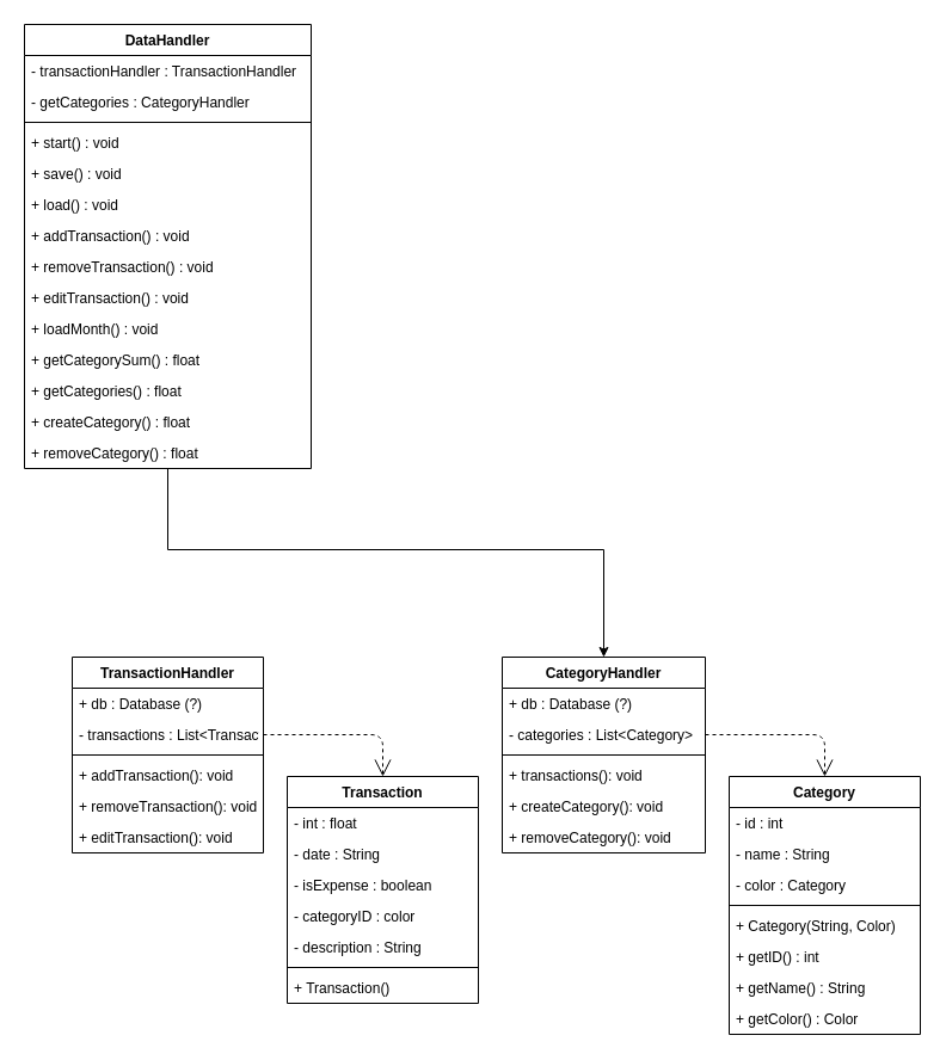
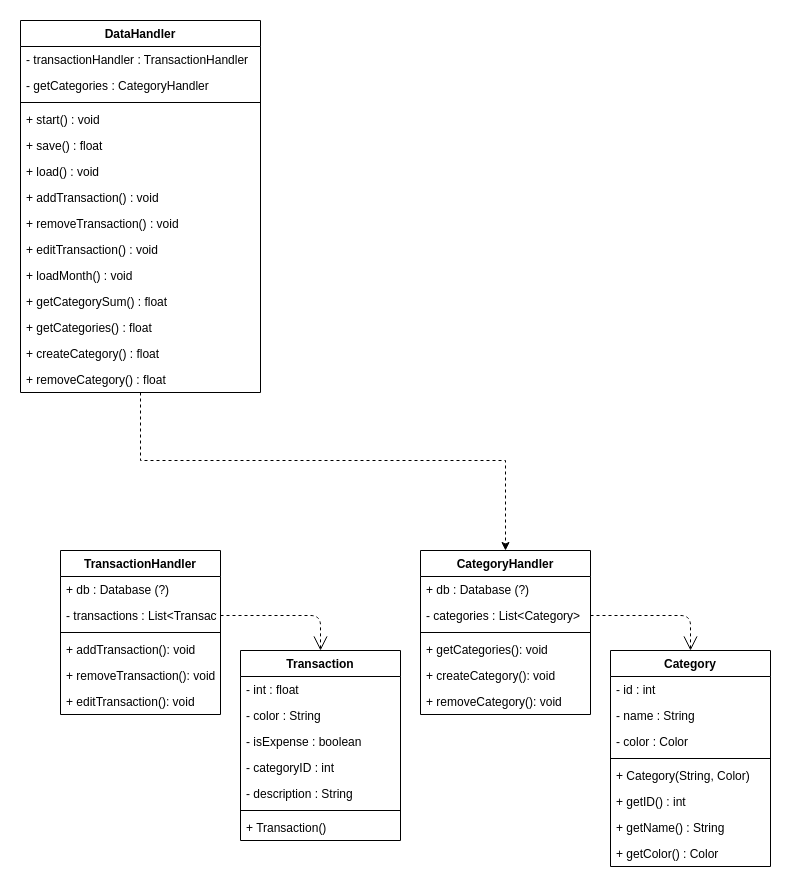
  <mxCell id="0" />
  <mxCell id="1" parent="0" />
- <mxCell id="2" style="edgeStyle=orthogonalEdgeStyle;rounded=0;orthogonalLoop=1;jettySize=auto;html=1;exitX=0.5;exitY=1;exitDx=0;exitDy=0;entryX=0.5;entryY=0;entryDx=0;entryDy=0;" edge="1" parent="1" source="3" target="26"><mxGeometry relative="1" as="geometry"><Array as="points"><mxPoint x="140" y="460" /><mxPoint x="505" y="460" /></Array></mxGeometry></mxCell>
+ <mxCell id="2" style="edgeStyle=orthogonalEdgeStyle;rounded=0;orthogonalLoop=1;jettySize=auto;html=1;exitX=0.5;exitY=1;exitDx=0;exitDy=0;entryX=0.5;entryY=0;entryDx=0;entryDy=0;dashed=1;" edge="1" parent="1" source="3" target="26"><mxGeometry relative="1" as="geometry"><Array as="points"><mxPoint x="140" y="460" /><mxPoint x="505" y="460" /></Array></mxGeometry></mxCell>
  <mxCell id="3" value="DataHandler" style="swimlane;fontStyle=1;align=center;verticalAlign=top;childLayout=stackLayout;horizontal=1;startSize=26;horizontalStack=0;resizeParent=1;resizeParentMax=0;resizeLast=0;collapsible=1;marginBottom=0;" parent="1" vertex="1"><mxGeometry x="20" y="20" width="240" height="372" as="geometry" /></mxCell>
  <mxCell id="4" value="- transactionHandler : TransactionHandler" style="text;strokeColor=none;fillColor=none;align=left;verticalAlign=top;spacingLeft=4;spacingRight=4;overflow=hidden;rotatable=0;points=[[0,0.5],[1,0.5]];portConstraint=eastwest;" parent="3" vertex="1"><mxGeometry y="26" width="240" height="26" as="geometry" /></mxCell>
  <mxCell id="5" value="- getCategories : CategoryHandler" style="text;strokeColor=none;fillColor=none;align=left;verticalAlign=top;spacingLeft=4;spacingRight=4;overflow=hidden;rotatable=0;points=[[0,0.5],[1,0.5]];portConstraint=eastwest;" vertex="1" parent="3"><mxGeometry y="52" width="240" height="26" as="geometry" /></mxCell>
  <mxCell id="6" value="" style="line;strokeWidth=1;fillColor=none;align=left;verticalAlign=middle;spacingTop=-1;spacingLeft=3;spacingRight=3;rotatable=0;labelPosition=right;points=[];portConstraint=eastwest;" parent="3" vertex="1"><mxGeometry y="78" width="240" height="8" as="geometry" /></mxCell>
  <mxCell id="7" value="+ start() : void" style="text;strokeColor=none;fillColor=none;align=left;verticalAlign=top;spacingLeft=4;spacingRight=4;overflow=hidden;rotatable=0;points=[[0,0.5],[1,0.5]];portConstraint=eastwest;" vertex="1" parent="3"><mxGeometry y="86" width="240" height="26" as="geometry" /></mxCell>
- <mxCell id="8" value="+ save() : void" style="text;strokeColor=none;fillColor=none;align=left;verticalAlign=top;spacingLeft=4;spacingRight=4;overflow=hidden;rotatable=0;points=[[0,0.5],[1,0.5]];portConstraint=eastwest;" parent="3" vertex="1"><mxGeometry y="112" width="240" height="26" as="geometry" /></mxCell>
+ <mxCell id="8" value="+ save() : float" style="text;strokeColor=none;fillColor=none;align=left;verticalAlign=top;spacingLeft=4;spacingRight=4;overflow=hidden;rotatable=0;points=[[0,0.5],[1,0.5]];portConstraint=eastwest;" parent="3" vertex="1"><mxGeometry y="112" width="240" height="26" as="geometry" /></mxCell>
  <mxCell id="9" value="+ load() : void" style="text;strokeColor=none;fillColor=none;align=left;verticalAlign=top;spacingLeft=4;spacingRight=4;overflow=hidden;rotatable=0;points=[[0,0.5],[1,0.5]];portConstraint=eastwest;" parent="3" vertex="1"><mxGeometry y="138" width="240" height="26" as="geometry" /></mxCell>
  <mxCell id="10" value="+ addTransaction() : void" style="text;strokeColor=none;fillColor=none;align=left;verticalAlign=top;spacingLeft=4;spacingRight=4;overflow=hidden;rotatable=0;points=[[0,0.5],[1,0.5]];portConstraint=eastwest;" parent="3" vertex="1"><mxGeometry y="164" width="240" height="26" as="geometry" /></mxCell>
  <mxCell id="11" value="+ removeTransaction() : void" style="text;strokeColor=none;fillColor=none;align=left;verticalAlign=top;spacingLeft=4;spacingRight=4;overflow=hidden;rotatable=0;points=[[0,0.5],[1,0.5]];portConstraint=eastwest;" parent="3" vertex="1"><mxGeometry y="190" width="240" height="26" as="geometry" /></mxCell>
  <mxCell id="12" value="+ editTransaction() : void" style="text;strokeColor=none;fillColor=none;align=left;verticalAlign=top;spacingLeft=4;spacingRight=4;overflow=hidden;rotatable=0;points=[[0,0.5],[1,0.5]];portConstraint=eastwest;" parent="3" vertex="1"><mxGeometry y="216" width="240" height="26" as="geometry" /></mxCell>
  <mxCell id="13" value="+ loadMonth() : void" style="text;strokeColor=none;fillColor=none;align=left;verticalAlign=top;spacingLeft=4;spacingRight=4;overflow=hidden;rotatable=0;points=[[0,0.5],[1,0.5]];portConstraint=eastwest;" parent="3" vertex="1"><mxGeometry y="242" width="240" height="26" as="geometry" /></mxCell>
  <mxCell id="14" value="+ getCategorySum() : float" style="text;strokeColor=none;fillColor=none;align=left;verticalAlign=top;spacingLeft=4;spacingRight=4;overflow=hidden;rotatable=0;points=[[0,0.5],[1,0.5]];portConstraint=eastwest;" parent="3" vertex="1"><mxGeometry y="268" width="240" height="26" as="geometry" /></mxCell>
  <mxCell id="15" value="+ getCategories() : float" style="text;strokeColor=none;fillColor=none;align=left;verticalAlign=top;spacingLeft=4;spacingRight=4;overflow=hidden;rotatable=0;points=[[0,0.5],[1,0.5]];portConstraint=eastwest;" parent="3" vertex="1"><mxGeometry y="294" width="240" height="26" as="geometry" /></mxCell>
  <mxCell id="16" value="+ createCategory() : float" style="text;strokeColor=none;fillColor=none;align=left;verticalAlign=top;spacingLeft=4;spacingRight=4;overflow=hidden;rotatable=0;points=[[0,0.5],[1,0.5]];portConstraint=eastwest;" parent="3" vertex="1"><mxGeometry y="320" width="240" height="26" as="geometry" /></mxCell>
  <mxCell id="17" value="+ removeCategory() : float" style="text;strokeColor=none;fillColor=none;align=left;verticalAlign=top;spacingLeft=4;spacingRight=4;overflow=hidden;rotatable=0;points=[[0,0.5],[1,0.5]];portConstraint=eastwest;" parent="3" vertex="1"><mxGeometry y="346" width="240" height="26" as="geometry" /></mxCell>
  <mxCell id="18" value="Transaction&#10;" style="swimlane;fontStyle=1;align=center;verticalAlign=top;childLayout=stackLayout;horizontal=1;startSize=26;horizontalStack=0;resizeParent=1;resizeParentMax=0;resizeLast=0;collapsible=1;marginBottom=0;" parent="1" vertex="1"><mxGeometry x="240" y="650" width="160" height="190" as="geometry" /></mxCell>
  <mxCell id="19" value="- int : float" style="text;strokeColor=none;fillColor=none;align=left;verticalAlign=top;spacingLeft=4;spacingRight=4;overflow=hidden;rotatable=0;points=[[0,0.5],[1,0.5]];portConstraint=eastwest;" parent="18" vertex="1"><mxGeometry y="26" width="160" height="26" as="geometry" /></mxCell>
- <mxCell id="20" value="- date : String" style="text;strokeColor=none;fillColor=none;align=left;verticalAlign=top;spacingLeft=4;spacingRight=4;overflow=hidden;rotatable=0;points=[[0,0.5],[1,0.5]];portConstraint=eastwest;" parent="18" vertex="1"><mxGeometry y="52" width="160" height="26" as="geometry" /></mxCell>
+ <mxCell id="20" value="- color : String" style="text;strokeColor=none;fillColor=none;align=left;verticalAlign=top;spacingLeft=4;spacingRight=4;overflow=hidden;rotatable=0;points=[[0,0.5],[1,0.5]];portConstraint=eastwest;" parent="18" vertex="1"><mxGeometry y="52" width="160" height="26" as="geometry" /></mxCell>
  <mxCell id="21" value="- isExpense : boolean" style="text;strokeColor=none;fillColor=none;align=left;verticalAlign=top;spacingLeft=4;spacingRight=4;overflow=hidden;rotatable=0;points=[[0,0.5],[1,0.5]];portConstraint=eastwest;" parent="18" vertex="1"><mxGeometry y="78" width="160" height="26" as="geometry" /></mxCell>
- <mxCell id="22" value="- categoryID : color" style="text;strokeColor=none;fillColor=none;align=left;verticalAlign=top;spacingLeft=4;spacingRight=4;overflow=hidden;rotatable=0;points=[[0,0.5],[1,0.5]];portConstraint=eastwest;" parent="18" vertex="1"><mxGeometry y="104" width="160" height="26" as="geometry" /></mxCell>
+ <mxCell id="22" value="- categoryID : int" style="text;strokeColor=none;fillColor=none;align=left;verticalAlign=top;spacingLeft=4;spacingRight=4;overflow=hidden;rotatable=0;points=[[0,0.5],[1,0.5]];portConstraint=eastwest;" parent="18" vertex="1"><mxGeometry y="104" width="160" height="26" as="geometry" /></mxCell>
  <mxCell id="23" value="- description : String" style="text;strokeColor=none;fillColor=none;align=left;verticalAlign=top;spacingLeft=4;spacingRight=4;overflow=hidden;rotatable=0;points=[[0,0.5],[1,0.5]];portConstraint=eastwest;" parent="18" vertex="1"><mxGeometry y="130" width="160" height="26" as="geometry" /></mxCell>
  <mxCell id="24" value="" style="line;strokeWidth=1;fillColor=none;align=left;verticalAlign=middle;spacingTop=-1;spacingLeft=3;spacingRight=3;rotatable=0;labelPosition=right;points=[];portConstraint=eastwest;" parent="18" vertex="1"><mxGeometry y="156" width="160" height="8" as="geometry" /></mxCell>
  <mxCell id="25" value="+ Transaction()" style="text;strokeColor=none;fillColor=none;align=left;verticalAlign=top;spacingLeft=4;spacingRight=4;overflow=hidden;rotatable=0;points=[[0,0.5],[1,0.5]];portConstraint=eastwest;" parent="18" vertex="1"><mxGeometry y="164" width="160" height="26" as="geometry" /></mxCell>
  <mxCell id="26" value="CategoryHandler" style="swimlane;fontStyle=1;align=center;verticalAlign=top;childLayout=stackLayout;horizontal=1;startSize=26;horizontalStack=0;resizeParent=1;resizeParentMax=0;resizeLast=0;collapsible=1;marginBottom=0;" vertex="1" parent="1"><mxGeometry x="420" y="550" width="170" height="164" as="geometry" /></mxCell>
  <mxCell id="27" value="+ db : Database (?)" style="text;strokeColor=none;fillColor=none;align=left;verticalAlign=top;spacingLeft=4;spacingRight=4;overflow=hidden;rotatable=0;points=[[0,0.5],[1,0.5]];portConstraint=eastwest;" vertex="1" parent="26"><mxGeometry y="26" width="170" height="26" as="geometry" /></mxCell>
  <mxCell id="28" value="- categories : List&lt;Category&gt;" style="text;strokeColor=none;fillColor=none;align=left;verticalAlign=top;spacingLeft=4;spacingRight=4;overflow=hidden;rotatable=0;points=[[0,0.5],[1,0.5]];portConstraint=eastwest;" parent="26" vertex="1"><mxGeometry y="52" width="170" height="26" as="geometry" /></mxCell>
  <mxCell id="29" value="" style="line;strokeWidth=1;fillColor=none;align=left;verticalAlign=middle;spacingTop=-1;spacingLeft=3;spacingRight=3;rotatable=0;labelPosition=right;points=[];portConstraint=eastwest;" vertex="1" parent="26"><mxGeometry y="78" width="170" height="8" as="geometry" /></mxCell>
- <mxCell id="30" value="+ transactions(): void" style="text;strokeColor=none;fillColor=none;align=left;verticalAlign=top;spacingLeft=4;spacingRight=4;overflow=hidden;rotatable=0;points=[[0,0.5],[1,0.5]];portConstraint=eastwest;" vertex="1" parent="26"><mxGeometry y="86" width="170" height="26" as="geometry" /></mxCell>
+ <mxCell id="30" value="+ getCategories(): void" style="text;strokeColor=none;fillColor=none;align=left;verticalAlign=top;spacingLeft=4;spacingRight=4;overflow=hidden;rotatable=0;points=[[0,0.5],[1,0.5]];portConstraint=eastwest;" vertex="1" parent="26"><mxGeometry y="86" width="170" height="26" as="geometry" /></mxCell>
  <mxCell id="31" value="+ createCategory(): void" style="text;strokeColor=none;fillColor=none;align=left;verticalAlign=top;spacingLeft=4;spacingRight=4;overflow=hidden;rotatable=0;points=[[0,0.5],[1,0.5]];portConstraint=eastwest;" vertex="1" parent="26"><mxGeometry y="112" width="170" height="26" as="geometry" /></mxCell>
  <mxCell id="32" value="+ removeCategory(): void" style="text;strokeColor=none;fillColor=none;align=left;verticalAlign=top;spacingLeft=4;spacingRight=4;overflow=hidden;rotatable=0;points=[[0,0.5],[1,0.5]];portConstraint=eastwest;" vertex="1" parent="26"><mxGeometry y="138" width="170" height="26" as="geometry" /></mxCell>
  <mxCell id="33" value="TransactionHandler" style="swimlane;fontStyle=1;align=center;verticalAlign=top;childLayout=stackLayout;horizontal=1;startSize=26;horizontalStack=0;resizeParent=1;resizeParentMax=0;resizeLast=0;collapsible=1;marginBottom=0;" vertex="1" parent="1"><mxGeometry x="60" y="550" width="160" height="164" as="geometry" /></mxCell>
  <mxCell id="34" value="+ db : Database (?)" style="text;strokeColor=none;fillColor=none;align=left;verticalAlign=top;spacingLeft=4;spacingRight=4;overflow=hidden;rotatable=0;points=[[0,0.5],[1,0.5]];portConstraint=eastwest;" vertex="1" parent="33"><mxGeometry y="26" width="160" height="26" as="geometry" /></mxCell>
  <mxCell id="35" value="- transactions : List&lt;Transaction&gt;" style="text;strokeColor=none;fillColor=none;align=left;verticalAlign=top;spacingLeft=4;spacingRight=4;overflow=hidden;rotatable=0;points=[[0,0.5],[1,0.5]];portConstraint=eastwest;" parent="33" vertex="1"><mxGeometry y="52" width="160" height="26" as="geometry" /></mxCell>
  <mxCell id="36" value="" style="line;strokeWidth=1;fillColor=none;align=left;verticalAlign=middle;spacingTop=-1;spacingLeft=3;spacingRight=3;rotatable=0;labelPosition=right;points=[];portConstraint=eastwest;" vertex="1" parent="33"><mxGeometry y="78" width="160" height="8" as="geometry" /></mxCell>
  <mxCell id="37" value="+ addTransaction(): void" style="text;strokeColor=none;fillColor=none;align=left;verticalAlign=top;spacingLeft=4;spacingRight=4;overflow=hidden;rotatable=0;points=[[0,0.5],[1,0.5]];portConstraint=eastwest;" vertex="1" parent="33"><mxGeometry y="86" width="160" height="26" as="geometry" /></mxCell>
  <mxCell id="38" value="+ removeTransaction(): void" style="text;strokeColor=none;fillColor=none;align=left;verticalAlign=top;spacingLeft=4;spacingRight=4;overflow=hidden;rotatable=0;points=[[0,0.5],[1,0.5]];portConstraint=eastwest;" vertex="1" parent="33"><mxGeometry y="112" width="160" height="26" as="geometry" /></mxCell>
  <mxCell id="39" value="+ editTransaction(): void" style="text;strokeColor=none;fillColor=none;align=left;verticalAlign=top;spacingLeft=4;spacingRight=4;overflow=hidden;rotatable=0;points=[[0,0.5],[1,0.5]];portConstraint=eastwest;" vertex="1" parent="33"><mxGeometry y="138" width="160" height="26" as="geometry" /></mxCell>
  <mxCell id="40" value="Category" style="swimlane;fontStyle=1;align=center;verticalAlign=top;childLayout=stackLayout;horizontal=1;startSize=26;horizontalStack=0;resizeParent=1;resizeParentMax=0;resizeLast=0;collapsible=1;marginBottom=0;" vertex="1" parent="1"><mxGeometry x="610" y="650" width="160" height="216" as="geometry" /></mxCell>
  <mxCell id="41" value="- id : int" style="text;strokeColor=none;fillColor=none;align=left;verticalAlign=top;spacingLeft=4;spacingRight=4;overflow=hidden;rotatable=0;points=[[0,0.5],[1,0.5]];portConstraint=eastwest;" vertex="1" parent="40"><mxGeometry y="26" width="160" height="26" as="geometry" /></mxCell>
  <mxCell id="42" value="- name : String" style="text;strokeColor=none;fillColor=none;align=left;verticalAlign=top;spacingLeft=4;spacingRight=4;overflow=hidden;rotatable=0;points=[[0,0.5],[1,0.5]];portConstraint=eastwest;" vertex="1" parent="40"><mxGeometry y="52" width="160" height="26" as="geometry" /></mxCell>
- <mxCell id="43" value="- color : Category" style="text;strokeColor=none;fillColor=none;align=left;verticalAlign=top;spacingLeft=4;spacingRight=4;overflow=hidden;rotatable=0;points=[[0,0.5],[1,0.5]];portConstraint=eastwest;" vertex="1" parent="40"><mxGeometry y="78" width="160" height="26" as="geometry" /></mxCell>
+ <mxCell id="43" value="- color : Color" style="text;strokeColor=none;fillColor=none;align=left;verticalAlign=top;spacingLeft=4;spacingRight=4;overflow=hidden;rotatable=0;points=[[0,0.5],[1,0.5]];portConstraint=eastwest;" vertex="1" parent="40"><mxGeometry y="78" width="160" height="26" as="geometry" /></mxCell>
  <mxCell id="44" value="" style="line;strokeWidth=1;fillColor=none;align=left;verticalAlign=middle;spacingTop=-1;spacingLeft=3;spacingRight=3;rotatable=0;labelPosition=right;points=[];portConstraint=eastwest;" vertex="1" parent="40"><mxGeometry y="104" width="160" height="8" as="geometry" /></mxCell>
  <mxCell id="45" value="+ Category(String, Color)" style="text;strokeColor=none;fillColor=none;align=left;verticalAlign=top;spacingLeft=4;spacingRight=4;overflow=hidden;rotatable=0;points=[[0,0.5],[1,0.5]];portConstraint=eastwest;" vertex="1" parent="40"><mxGeometry y="112" width="160" height="26" as="geometry" /></mxCell>
  <mxCell id="46" value="+ getID() : int" style="text;strokeColor=none;fillColor=none;align=left;verticalAlign=top;spacingLeft=4;spacingRight=4;overflow=hidden;rotatable=0;points=[[0,0.5],[1,0.5]];portConstraint=eastwest;" vertex="1" parent="40"><mxGeometry y="138" width="160" height="26" as="geometry" /></mxCell>
  <mxCell id="47" value="+ getName() : String" style="text;strokeColor=none;fillColor=none;align=left;verticalAlign=top;spacingLeft=4;spacingRight=4;overflow=hidden;rotatable=0;points=[[0,0.5],[1,0.5]];portConstraint=eastwest;" vertex="1" parent="40"><mxGeometry y="164" width="160" height="26" as="geometry" /></mxCell>
  <mxCell id="48" value="+ getColor() : Color" style="text;strokeColor=none;fillColor=none;align=left;verticalAlign=top;spacingLeft=4;spacingRight=4;overflow=hidden;rotatable=0;points=[[0,0.5],[1,0.5]];portConstraint=eastwest;" vertex="1" parent="40"><mxGeometry y="190" width="160" height="26" as="geometry" /></mxCell>
  <mxCell id="49" value="" style="endArrow=open;endSize=12;dashed=1;html=1;exitX=1;exitY=0.5;exitDx=0;exitDy=0;entryX=0.5;entryY=0;entryDx=0;entryDy=0;" edge="1" parent="1" source="35" target="18"><mxGeometry width="160" relative="1" as="geometry"><mxPoint x="310" y="150" as="sourcePoint" /><mxPoint x="470" y="150" as="targetPoint" /><Array as="points"><mxPoint x="240" y="615" /><mxPoint x="320" y="615" /></Array></mxGeometry></mxCell>
  <mxCell id="50" value="" style="endArrow=open;endSize=12;dashed=1;html=1;entryX=0.5;entryY=0;entryDx=0;entryDy=0;exitX=1;exitY=0.5;exitDx=0;exitDy=0;" edge="1" parent="1" source="28" target="40"><mxGeometry width="160" relative="1" as="geometry"><mxPoint x="640" y="600" as="sourcePoint" /><mxPoint x="750" y="240" as="targetPoint" /><Array as="points"><mxPoint x="690" y="615" /></Array></mxGeometry></mxCell>
